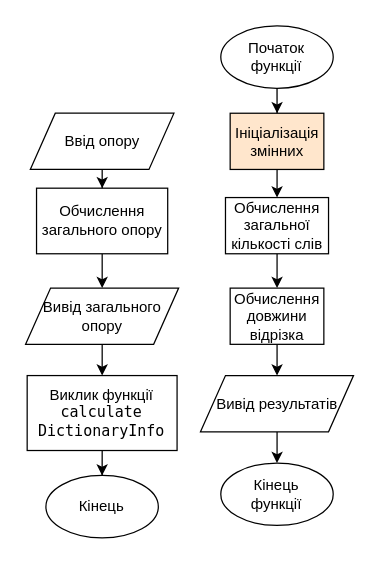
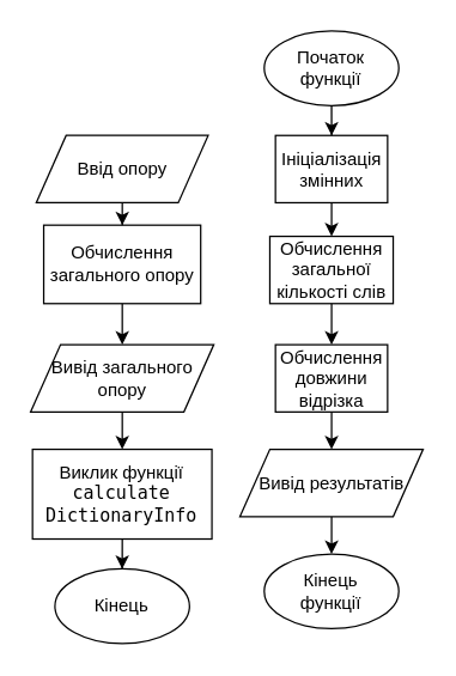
  <mxCell id="0" />
  <mxCell id="1" parent="0" />
  <mxCell id="2" value="" style="edgeStyle=orthogonalEdgeStyle;rounded=0;orthogonalLoop=1;jettySize=auto;html=1;" edge="1" parent="1" source="3" target="5"><mxGeometry relative="1" as="geometry" /></mxCell>
  <mxCell id="3" value="Ввід опору" style="shape=parallelogram;perimeter=parallelogramPerimeter;whiteSpace=wrap;html=1;fixedSize=1;" vertex="1" parent="1"><mxGeometry x="23.75" y="90" width="115" height="45" as="geometry" /></mxCell>
  <mxCell id="4" value="" style="edgeStyle=orthogonalEdgeStyle;rounded=0;orthogonalLoop=1;jettySize=auto;html=1;" edge="1" parent="1" source="5" target="7"><mxGeometry relative="1" as="geometry" /></mxCell>
  <mxCell id="5" value="Обчислення загального опору" style="whiteSpace=wrap;html=1;" vertex="1" parent="1"><mxGeometry x="28.75" y="150" width="105" height="52.5" as="geometry" /></mxCell>
  <mxCell id="6" value="" style="edgeStyle=orthogonalEdgeStyle;rounded=0;orthogonalLoop=1;jettySize=auto;html=1;" edge="1" parent="1" source="7" target="9"><mxGeometry relative="1" as="geometry" /></mxCell>
  <mxCell id="7" value="Вивід загального опору" style="shape=parallelogram;perimeter=parallelogramPerimeter;whiteSpace=wrap;html=1;fixedSize=1;" vertex="1" parent="1"><mxGeometry x="20" y="230" width="122.5" height="45" as="geometry" /></mxCell>
  <mxCell id="8" value="" style="edgeStyle=orthogonalEdgeStyle;rounded=0;orthogonalLoop=1;jettySize=auto;html=1;" edge="1" parent="1" source="9" target="10"><mxGeometry relative="1" as="geometry" /></mxCell>
  <mxCell id="9" value="Виклик функції &lt;code&gt;calculate&lt;/code&gt;&lt;div&gt;&lt;code&gt;DictionaryInfo&lt;/code&gt;&lt;/div&gt;" style="whiteSpace=wrap;html=1;" vertex="1" parent="1"><mxGeometry x="21.25" y="300" width="120" height="60" as="geometry" /></mxCell>
  <mxCell id="10" value="Кінець" style="ellipse;whiteSpace=wrap;html=1;" vertex="1" parent="1"><mxGeometry x="36.25" y="380" width="90" height="50" as="geometry" /></mxCell>
  <mxCell id="11" value="" style="edgeStyle=orthogonalEdgeStyle;rounded=0;orthogonalLoop=1;jettySize=auto;html=1;" edge="1" parent="1" source="12" target="14"><mxGeometry relative="1" as="geometry" /></mxCell>
  <mxCell id="12" value="Початок&lt;div&gt;функції&lt;/div&gt;" style="ellipse;whiteSpace=wrap;html=1;" vertex="1" parent="1"><mxGeometry x="176.25" y="20" width="90" height="50" as="geometry" /></mxCell>
  <mxCell id="13" value="" style="edgeStyle=orthogonalEdgeStyle;rounded=0;orthogonalLoop=1;jettySize=auto;html=1;" edge="1" parent="1" source="14" target="16"><mxGeometry relative="1" as="geometry" /></mxCell>
- <mxCell id="14" value="Ініціалізація змінних" style="whiteSpace=wrap;html=1;fillColor=#ffe6cc;" vertex="1" parent="1"><mxGeometry x="183.75" y="90" width="75" height="45" as="geometry" /></mxCell>
+ <mxCell id="14" value="Ініціалізація змінних" style="whiteSpace=wrap;html=1;" vertex="1" parent="1"><mxGeometry x="183.75" y="90" width="75" height="45" as="geometry" /></mxCell>
  <mxCell id="15" value="" style="edgeStyle=orthogonalEdgeStyle;rounded=0;orthogonalLoop=1;jettySize=auto;html=1;" edge="1" parent="1" source="16" target="18"><mxGeometry relative="1" as="geometry" /></mxCell>
  <mxCell id="16" value="Обчислення загальної кількості слів" style="whiteSpace=wrap;html=1;" vertex="1" parent="1"><mxGeometry x="180" y="157.5" width="82.5" height="45" as="geometry" /></mxCell>
  <mxCell id="17" value="" style="edgeStyle=orthogonalEdgeStyle;rounded=0;orthogonalLoop=1;jettySize=auto;html=1;" edge="1" parent="1" source="18" target="20"><mxGeometry relative="1" as="geometry" /></mxCell>
  <mxCell id="18" value="Обчислення довжини відрізка" style="whiteSpace=wrap;html=1;" vertex="1" parent="1"><mxGeometry x="183.75" y="230" width="75" height="45" as="geometry" /></mxCell>
  <mxCell id="19" value="" style="edgeStyle=orthogonalEdgeStyle;rounded=0;orthogonalLoop=1;jettySize=auto;html=1;" edge="1" parent="1" source="20" target="21"><mxGeometry relative="1" as="geometry" /></mxCell>
  <mxCell id="20" value="Вивід результатів" style="shape=parallelogram;perimeter=parallelogramPerimeter;whiteSpace=wrap;html=1;fixedSize=1;" vertex="1" parent="1"><mxGeometry x="160" y="300" width="122.5" height="45" as="geometry" /></mxCell>
  <mxCell id="21" value="Кінець&lt;div&gt;функції&lt;/div&gt;" style="ellipse;whiteSpace=wrap;html=1;" vertex="1" parent="1"><mxGeometry x="176.25" y="370" width="90" height="50" as="geometry" /></mxCell>
